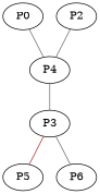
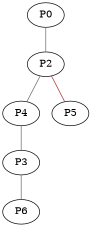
  graph {
    edge [color=gray40]
    n1 [label=P0]
    P2
    P4
    P3
    P5
    P6
-   n1 -- P4
+   n1 -- P2
    P2 -- P4
    P4 -- P3
-   P3 -- P5 [color=brown]
+   P2 -- P5 [color=brown]
    P3 -- P6
  }
